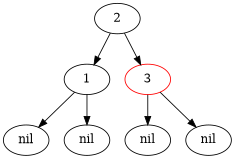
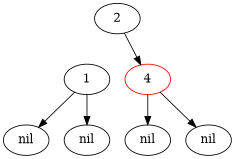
  digraph {
    1 [color=black fillcolor=white style=filled]
    n2 [label=nil]
    n3 [label=nil]
    2 [color=black fillcolor=white style=filled]
-   3 [color=red fillcolor=white style=filled]
+   3 [color=red fillcolor=white style=filled label=4]
    n6 [label=nil]
    n7 [label=nil]
    1 -> n2
    1 -> n3
-   2 -> 1
    2 -> 3
    3 -> n6
    3 -> n7
  }
